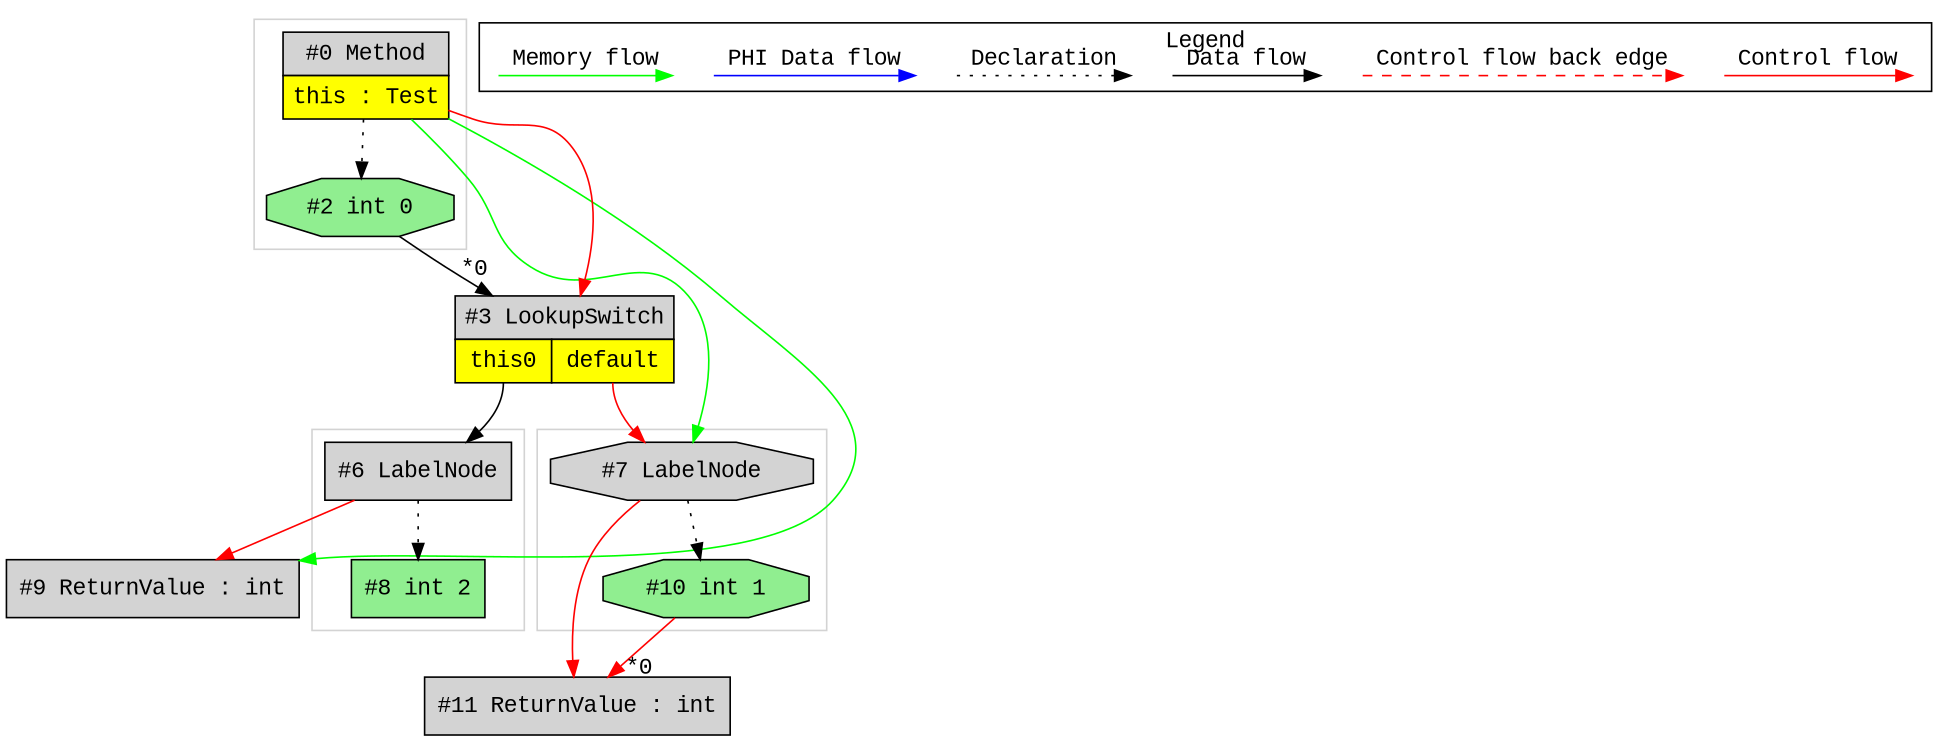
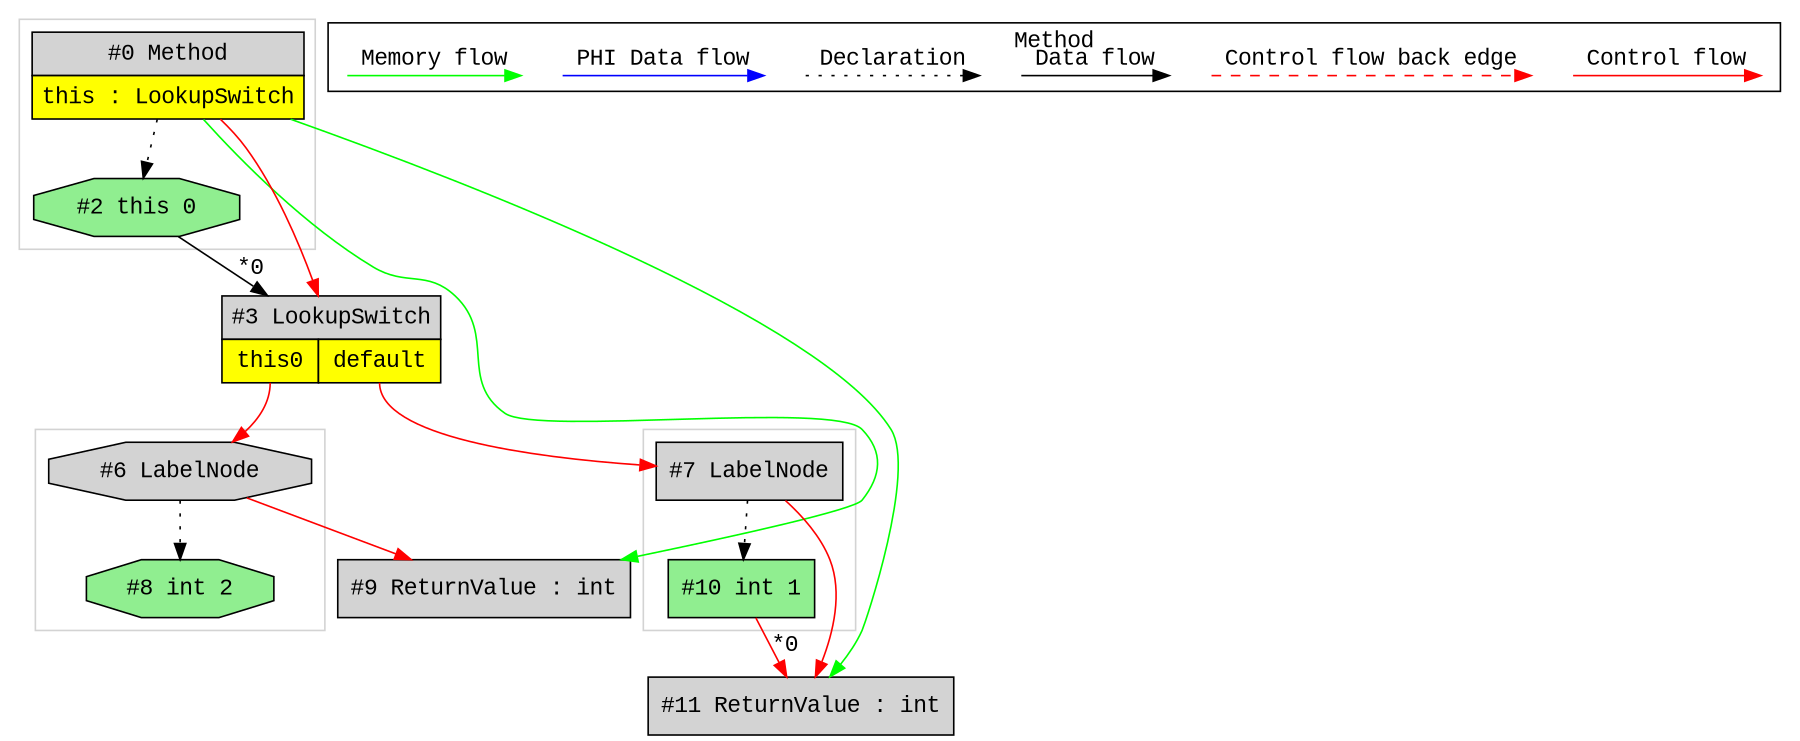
  digraph {
    fontname="Liberation Mono"
    ordering=in
    node [fontname="Liberation Mono" shape=point style=invis]
    edge [fontname="Liberation Mono" color=red]
-   n1 [fillcolor=lightgrey label=<<table border="0" cellborder="1" cellspacing="0" cellpadding="5"><tr><td colspan="1">#0 Method</td></tr><tr><td port="prj1" bgcolor="yellow">this : Test</td></tr></table>> margin=0 shape=none style=filled]
-   n2 [fillcolor=lightgreen label="#2 int 0" shape=octagon style=filled]
-   n3 [fillcolor=lightgrey label="#7 LabelNode" shape=octagon style=filled]
-   n4 [fillcolor=lightgreen label="#10 int 1" shape=octagon style=filled]
-   n5 [fillcolor=lightgreen label="#8 int 2" shape=box style=filled]
-   n6 [fillcolor=lightgrey label="#6 LabelNode" shape=box style=filled]
+   n1 [fillcolor=lightgrey label=<<table border="0" cellborder="1" cellspacing="0" cellpadding="5"><tr><td colspan="1">#0 Method</td></tr><tr><td port="prj1" bgcolor="yellow">this : LookupSwitch</td></tr></table>> margin=0 shape=none style=filled]
+   n2 [fillcolor=lightgreen label="#2 this 0" shape=octagon style=filled]
+   n3 [fillcolor=lightgrey label="#7 LabelNode" shape=box style=filled]
+   n4 [fillcolor=lightgreen label="#10 int 1" shape=box style=filled]
+   n5 [fillcolor=lightgreen label="#8 int 2" shape=octagon style=filled]
+   n6 [fillcolor=lightgrey label="#6 LabelNode" shape=octagon style=filled]
    c0
    c1
    c2
    c3
    d0
    d1
    d2
    d3
    d4
    d5
    d6
    d7
    n19 [fillcolor=lightgrey label="#9 ReturnValue : int" shape=box style=filled]
    n20 [fillcolor=lightgrey label=<<table border="0" cellborder="1" cellspacing="0" cellpadding="5"><tr><td colspan="2">#3 LookupSwitch</td></tr><tr><td port="prj4" bgcolor="yellow">this0</td><td port="prj5" bgcolor="yellow">default</td></tr></table>> margin=0 shape=none style=filled]
    n21 [fillcolor=lightgrey label="#11 ReturnValue : int" shape=box style=filled]
    subgraph cluster_1 {
      color=lightgray
      n1
      n2
    }
    subgraph cluster_2 {
      color=lightgray
      n3
      n4
    }
    subgraph cluster_3 {
      color=lightgray
      n5
      n6
    }
    subgraph cluster_4 {
-     label=Legend
+     label=Method
      subgraph sub_5 {
        label=Legend
        rank=same
        c0
        c1
        c2
        c3
        d0
        d1
        d2
        d3
        d4
        d5
        d6
        d7
      }
    }
    n1 -> n2 [style=dotted color=""]
    n1 -> n19 [color=green constraint=false labeldistance=2]
    n1 -> n20 [fontcolor=red labeldistance=2]
-   n1 -> n3 [color=green constraint=false labeldistance=2]
+   n1 -> n21 [color=green constraint=false labeldistance=2]
    n2 -> n20 [headlabel="*0" labeldistance=2 color=""]
    n3 -> n4 [style=dotted color=""]
    n3 -> n21 [fontcolor=red labeldistance=2]
    n4 -> n21 [headlabel="*0" labeldistance=2]
    n6 -> n5 [style=dotted color=""]
    n6 -> n19 [fontcolor=red labeldistance=2]
    c0 -> c1 [label="Control flow" style=solid]
    c2 -> c3 [label="Control flow back edge" style=dashed]
    d0 -> d1 [label="Data flow" color=""]
    d2 -> d3 [label=Declaration style=dotted color=""]
    d4 -> d5 [color=blue label="PHI Data flow"]
    d6 -> d7 [color=green label="Memory flow"]
    n20 -> n3 [fontcolor=red labeldistance=2 tailport=prj5]
-   n20 -> n6 [color=black fontcolor=red labeldistance=2 tailport=prj4]
+   n20 -> n6 [fontcolor=red labeldistance=2 tailport=prj4]
  }
